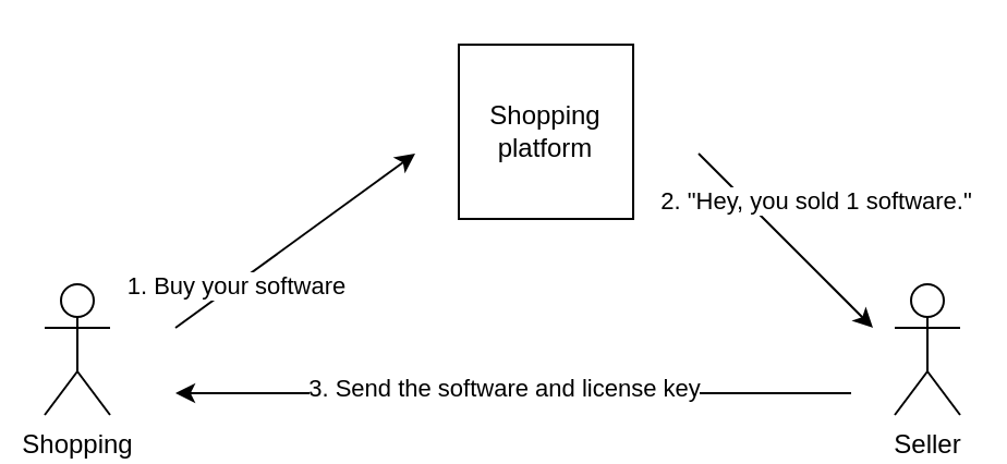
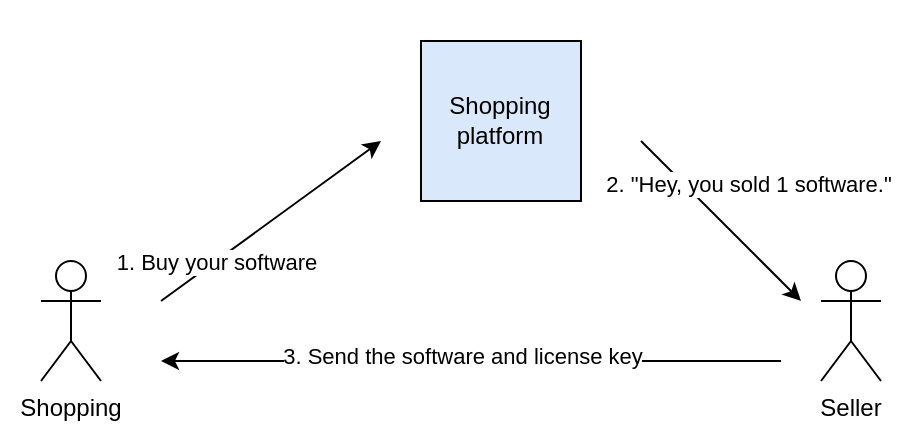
  <mxCell id="0" />
  <mxCell id="1" parent="0" />
  <mxCell id="2" value="Shopping" style="shape=umlActor;verticalLabelPosition=bottom;verticalAlign=top;html=1;outlineConnect=0;" vertex="1" parent="1"><mxGeometry x="20" y="130" width="30" height="60" as="geometry" /></mxCell>
- <mxCell id="3" value="Shopping platform" style="whiteSpace=wrap;html=1;aspect=fixed;" vertex="1" parent="1"><mxGeometry x="210" y="20" width="80" height="80" as="geometry" /></mxCell>
+ <mxCell id="3" value="Shopping platform" style="whiteSpace=wrap;html=1;aspect=fixed;fillColor=#dae8fc;" vertex="1" parent="1"><mxGeometry x="210" y="20" width="80" height="80" as="geometry" /></mxCell>
  <mxCell id="4" value="Seller" style="shape=umlActor;verticalLabelPosition=bottom;verticalAlign=top;html=1;outlineConnect=0;" vertex="1" parent="1"><mxGeometry x="410" y="130" width="30" height="60" as="geometry" /></mxCell>
  <mxCell id="5" value="" style="endArrow=classic;html=1;rounded=0;" edge="1" parent="1"><mxGeometry width="50" height="50" relative="1" as="geometry"><mxPoint x="80" y="150" as="sourcePoint" /><mxPoint x="190" y="70" as="targetPoint" /></mxGeometry></mxCell>
  <mxCell id="6" value="1. Buy your software" style="edgeLabel;html=1;align=center;verticalAlign=middle;resizable=0;points=[];" vertex="1" connectable="0" parent="5"><mxGeometry x="-0.505" relative="1" as="geometry"><mxPoint as="offset" /></mxGeometry></mxCell>
  <mxCell id="7" value="" style="endArrow=classic;html=1;rounded=0;" edge="1" parent="1"><mxGeometry width="50" height="50" relative="1" as="geometry"><mxPoint x="320" y="70" as="sourcePoint" /><mxPoint x="400" y="150" as="targetPoint" /></mxGeometry></mxCell>
  <mxCell id="8" value="2. &quot;Hey, you sold 1 software.&quot;" style="edgeLabel;html=1;align=center;verticalAlign=middle;resizable=0;points=[];" vertex="1" connectable="0" parent="7"><mxGeometry x="-0.489" y="-1" relative="1" as="geometry"><mxPoint x="34" as="offset" /></mxGeometry></mxCell>
  <mxCell id="9" value="" style="endArrow=classic;html=1;rounded=0;" edge="1" parent="1"><mxGeometry width="50" height="50" relative="1" as="geometry"><mxPoint x="390" y="180" as="sourcePoint" /><mxPoint x="80" y="180" as="targetPoint" /></mxGeometry></mxCell>
  <mxCell id="10" value="3. Send the software and license key" style="edgeLabel;html=1;align=center;verticalAlign=middle;resizable=0;points=[];" vertex="1" connectable="0" parent="9"><mxGeometry x="0.374" y="-3" relative="1" as="geometry"><mxPoint x="53" as="offset" /></mxGeometry></mxCell>
